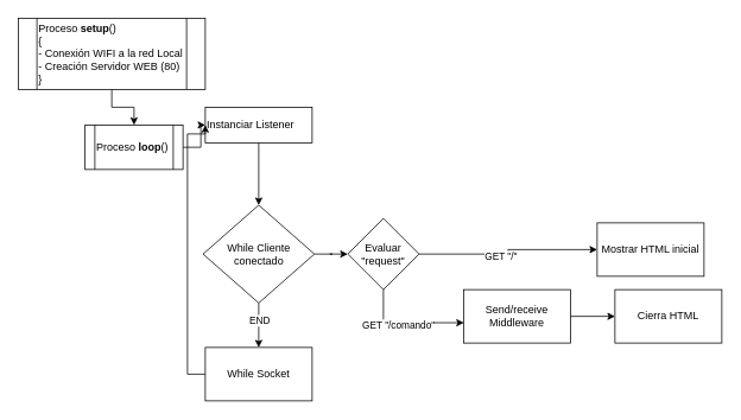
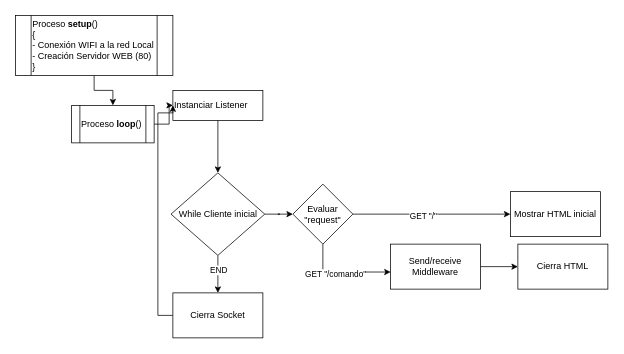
  <mxCell id="0" />
  <mxCell id="1" parent="0" />
  <mxCell id="2" value="" style="edgeStyle=orthogonalEdgeStyle;rounded=0;orthogonalLoop=1;jettySize=auto;html=1;" parent="1" source="3" target="5" edge="1"><mxGeometry relative="1" as="geometry" /></mxCell>
  <mxCell id="3" value="&lt;div&gt;&lt;div&gt;Proceso &lt;b&gt;setup&lt;/b&gt;()&lt;/div&gt;&lt;span&gt;&lt;div&gt;&lt;span&gt;{&lt;/span&gt;&lt;/div&gt;&lt;/span&gt;&lt;/div&gt;&lt;div&gt;&lt;div&gt;&lt;span&gt;- Conexión WIFI a la red Local&lt;/span&gt;&lt;/div&gt;&lt;div&gt;- Creación Servidor WEB (80)&lt;/div&gt;&lt;span&gt;&lt;div&gt;&lt;span&gt;}&lt;/span&gt;&lt;/div&gt;&lt;/span&gt;&lt;/div&gt;" style="shape=process;whiteSpace=wrap;html=1;backgroundOutline=1;align=left;" parent="1" vertex="1"><mxGeometry x="20" y="20" width="210" height="80" as="geometry" /></mxCell>
  <mxCell id="4" value="" style="edgeStyle=orthogonalEdgeStyle;rounded=0;orthogonalLoop=1;jettySize=auto;html=1;" parent="1" source="5" target="7" edge="1"><mxGeometry relative="1" as="geometry" /></mxCell>
  <mxCell id="5" value="Proceso &lt;b&gt;loop&lt;/b&gt;()" style="shape=process;whiteSpace=wrap;html=1;backgroundOutline=1;align=left;" parent="1" vertex="1"><mxGeometry x="95" y="140" width="110" height="50" as="geometry" /></mxCell>
  <mxCell id="6" value="" style="edgeStyle=orthogonalEdgeStyle;rounded=0;orthogonalLoop=1;jettySize=auto;html=1;entryX=0.5;entryY=0;entryDx=0;entryDy=0;" parent="1" source="7" target="11" edge="1"><mxGeometry relative="1" as="geometry"><mxPoint x="360" y="270" as="targetPoint" /></mxGeometry></mxCell>
  <mxCell id="7" value="Instanciar Listener" style="whiteSpace=wrap;html=1;align=left;" parent="1" vertex="1"><mxGeometry x="230" y="120" width="120" height="40" as="geometry" /></mxCell>
  <mxCell id="8" value="" style="edgeStyle=orthogonalEdgeStyle;rounded=0;orthogonalLoop=1;jettySize=auto;html=1;" parent="1" source="11" target="13" edge="1"><mxGeometry relative="1" as="geometry" /></mxCell>
  <mxCell id="9" value="END" style="edgeLabel;html=1;align=center;verticalAlign=middle;resizable=0;points=[];" parent="8" vertex="1" connectable="0"><mxGeometry x="-0.242" relative="1" as="geometry"><mxPoint as="offset" /></mxGeometry></mxCell>
  <mxCell id="10" value="" style="edgeStyle=orthogonalEdgeStyle;rounded=0;orthogonalLoop=1;jettySize=auto;html=1;" edge="1" parent="1" source="11" target="18"><mxGeometry relative="1" as="geometry" /></mxCell>
- <mxCell id="11" value="While Cliente conectado" style="rhombus;whiteSpace=wrap;html=1;" parent="1" vertex="1"><mxGeometry x="227.5" y="230" width="125" height="110" as="geometry" /></mxCell>
+ <mxCell id="11" value="While Cliente inicial" style="rhombus;whiteSpace=wrap;html=1;" parent="1" vertex="1"><mxGeometry x="227.5" y="230" width="125" height="110" as="geometry" /></mxCell>
  <mxCell id="12" style="edgeStyle=orthogonalEdgeStyle;rounded=0;orthogonalLoop=1;jettySize=auto;html=1;entryX=0;entryY=0.5;entryDx=0;entryDy=0;exitX=0;exitY=0.5;exitDx=0;exitDy=0;" parent="1" source="13" target="7" edge="1"><mxGeometry relative="1" as="geometry"><Array as="points"><mxPoint x="210" y="420" /><mxPoint x="210" y="150" /></Array></mxGeometry></mxCell>
- <mxCell id="13" value="While Socket" style="whiteSpace=wrap;html=1;" parent="1" vertex="1"><mxGeometry x="230" y="390" width="120" height="60" as="geometry" /></mxCell>
+ <mxCell id="13" value="Cierra Socket" style="whiteSpace=wrap;html=1;" parent="1" vertex="1"><mxGeometry x="230" y="390" width="120" height="60" as="geometry" /></mxCell>
  <mxCell id="14" value="" style="edgeStyle=orthogonalEdgeStyle;rounded=0;orthogonalLoop=1;jettySize=auto;html=1;" edge="1" parent="1" source="18" target="19"><mxGeometry relative="1" as="geometry" /></mxCell>
  <mxCell id="15" value="GET &quot;/&quot;" style="edgeLabel;html=1;align=center;verticalAlign=middle;resizable=0;points=[];" vertex="1" connectable="0" parent="14"><mxGeometry x="-0.115" y="-2" relative="1" as="geometry"><mxPoint as="offset" /></mxGeometry></mxCell>
  <mxCell id="16" style="edgeStyle=orthogonalEdgeStyle;rounded=0;orthogonalLoop=1;jettySize=auto;html=1;entryX=0.003;entryY=0.62;entryDx=0;entryDy=0;entryPerimeter=0;exitX=0.5;exitY=1;exitDx=0;exitDy=0;" edge="1" parent="1" source="18" target="21"><mxGeometry relative="1" as="geometry" /></mxCell>
  <mxCell id="17" value="GET &quot;/comando&quot;" style="edgeLabel;html=1;align=center;verticalAlign=middle;resizable=0;points=[];" vertex="1" connectable="0" parent="16"><mxGeometry x="-0.153" y="-2" relative="1" as="geometry"><mxPoint as="offset" /></mxGeometry></mxCell>
  <mxCell id="18" value="Evaluar &quot;request&quot;" style="rhombus;whiteSpace=wrap;html=1;" vertex="1" parent="1"><mxGeometry x="390" y="245" width="80" height="80" as="geometry" /></mxCell>
- <mxCell id="19" value="Mostrar HTML inicial" style="whiteSpace=wrap;html=1;" vertex="1" parent="1"><mxGeometry x="670" y="250" width="120" height="60" as="geometry" /></mxCell>
+ <mxCell id="19" value="Mostrar HTML inicial" style="whiteSpace=wrap;html=1;" vertex="1" parent="1"><mxGeometry x="680" y="255" width="120" height="60" as="geometry" /></mxCell>
  <mxCell id="20" value="" style="edgeStyle=orthogonalEdgeStyle;rounded=0;orthogonalLoop=1;jettySize=auto;html=1;" edge="1" parent="1" source="21" target="22"><mxGeometry relative="1" as="geometry" /></mxCell>
  <mxCell id="21" value="Send/receive Middleware" style="rounded=0;whiteSpace=wrap;html=1;" parent="1" vertex="1"><mxGeometry x="520" y="325" width="120" height="60" as="geometry" /></mxCell>
  <mxCell id="22" value="Cierra HTML" style="whiteSpace=wrap;html=1;" vertex="1" parent="1"><mxGeometry x="690" y="325" width="120" height="60" as="geometry" /></mxCell>
